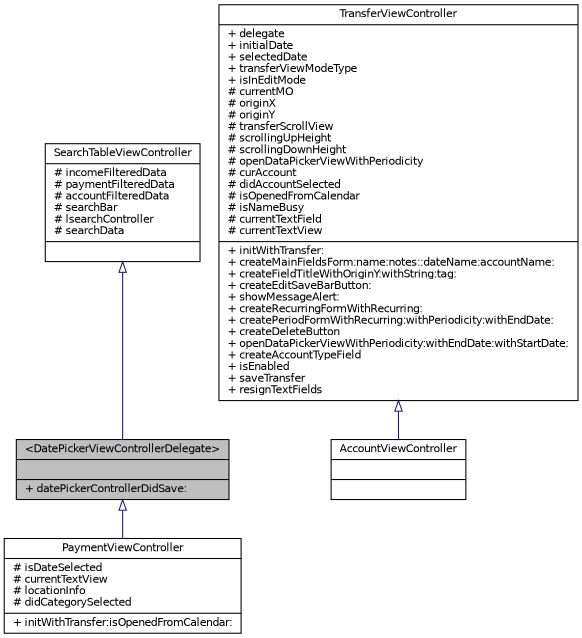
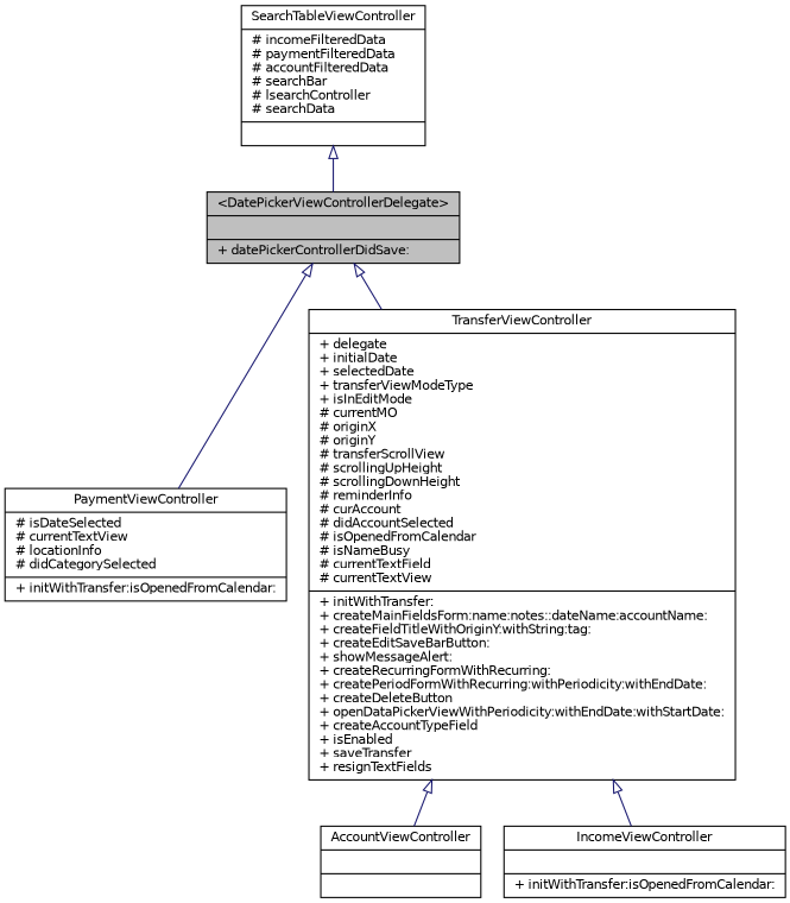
  digraph {
    node [color=black fillcolor=white fontname=Helvetica fontsize=10 shape=record style=filled]
    edge [arrowtail=empty color=midnightblue dir=back fontname=Helvetica fontsize=10 labelfontname=Helvetica labelfontsize=10 style=solid]
    n1 [fillcolor=grey75 fontcolor=black height=0.2 label="{\<DatePickerViewControllerDelegate\>\n||+ datePickerControllerDidSave:\l}" width=0.4]
    n2 [height=0.2 label="{PaymentViewController\n|# isDateSelected\l# currentTextView\l# locationInfo\l# didCategorySelected\l|+ initWithTransfer:isOpenedFromCalendar:\l}" width=0.4]
-   n3 [height=0.2 label="{TransferViewController\n|+ delegate\l+ initialDate\l+ selectedDate\l+ transferViewModeType\l+ isInEditMode\l# currentMO\l# originX\l# originY\l# transferScrollView\l# scrollingUpHeight\l# scrollingDownHeight\l# openDataPickerViewWithPeriodicity\l# curAccount\l# didAccountSelected\l# isOpenedFromCalendar\l# isNameBusy\l# currentTextField\l# currentTextView\l|+ initWithTransfer:\l+ createMainFieldsForm:name:notes::dateName:accountName:\l+ createFieldTitleWithOriginY:withString:tag:\l+ createEditSaveBarButton:\l+ showMessageAlert:\l+ createRecurringFormWithRecurring:\l+ createPeriodFormWithRecurring:withPeriodicity:withEndDate:\l+ createDeleteButton\l+ openDataPickerViewWithPeriodicity:withEndDate:withStartDate:\l+ createAccountTypeField\l+ isEnabled\l+ saveTransfer\l+ resignTextFields\l}" width=0.4]
+   n3 [height=0.2 label="{TransferViewController\n|+ delegate\l+ initialDate\l+ selectedDate\l+ transferViewModeType\l+ isInEditMode\l# currentMO\l# originX\l# originY\l# transferScrollView\l# scrollingUpHeight\l# scrollingDownHeight\l# reminderInfo\l# curAccount\l# didAccountSelected\l# isOpenedFromCalendar\l# isNameBusy\l# currentTextField\l# currentTextView\l|+ initWithTransfer:\l+ createMainFieldsForm:name:notes::dateName:accountName:\l+ createFieldTitleWithOriginY:withString:tag:\l+ createEditSaveBarButton:\l+ showMessageAlert:\l+ createRecurringFormWithRecurring:\l+ createPeriodFormWithRecurring:withPeriodicity:withEndDate:\l+ createDeleteButton\l+ openDataPickerViewWithPeriodicity:withEndDate:withStartDate:\l+ createAccountTypeField\l+ isEnabled\l+ saveTransfer\l+ resignTextFields\l}" width=0.4]
    n4 [height=0.2 label="{SearchTableViewController\n|# incomeFilteredData\l# paymentFilteredData\l# accountFilteredData\l# searchBar\l# lsearchController\l# searchData\l|}" width=0.4]
    n5 [height=0.2 label="{AccountViewController\n||}" width=0.4]
+   n6 [height=0.2 label="{IncomeViewController\n||+ initWithTransfer:isOpenedFromCalendar:\l}" width=0.4]
    n1 -> n2
+   n1 -> n3
    n3 -> n5
+   n3 -> n6
    n4 -> n1
  }
